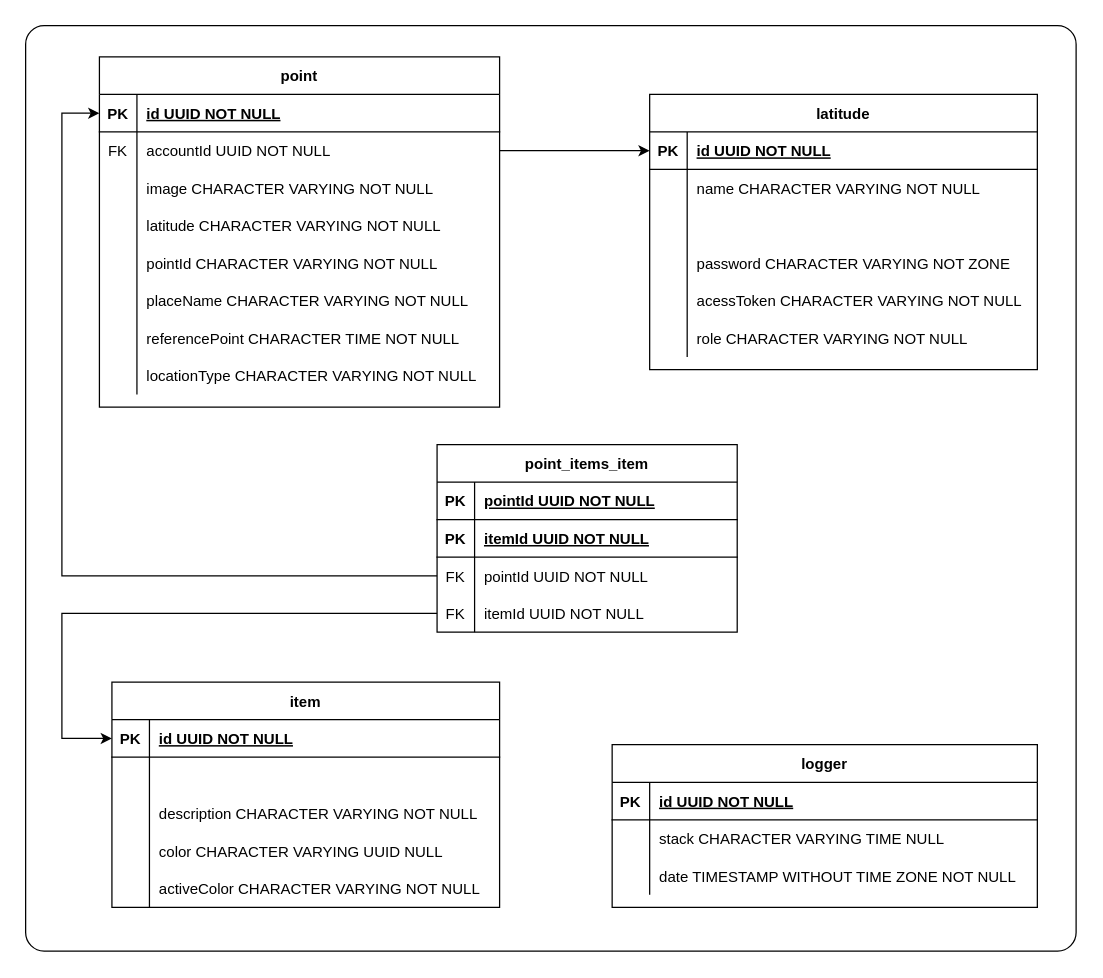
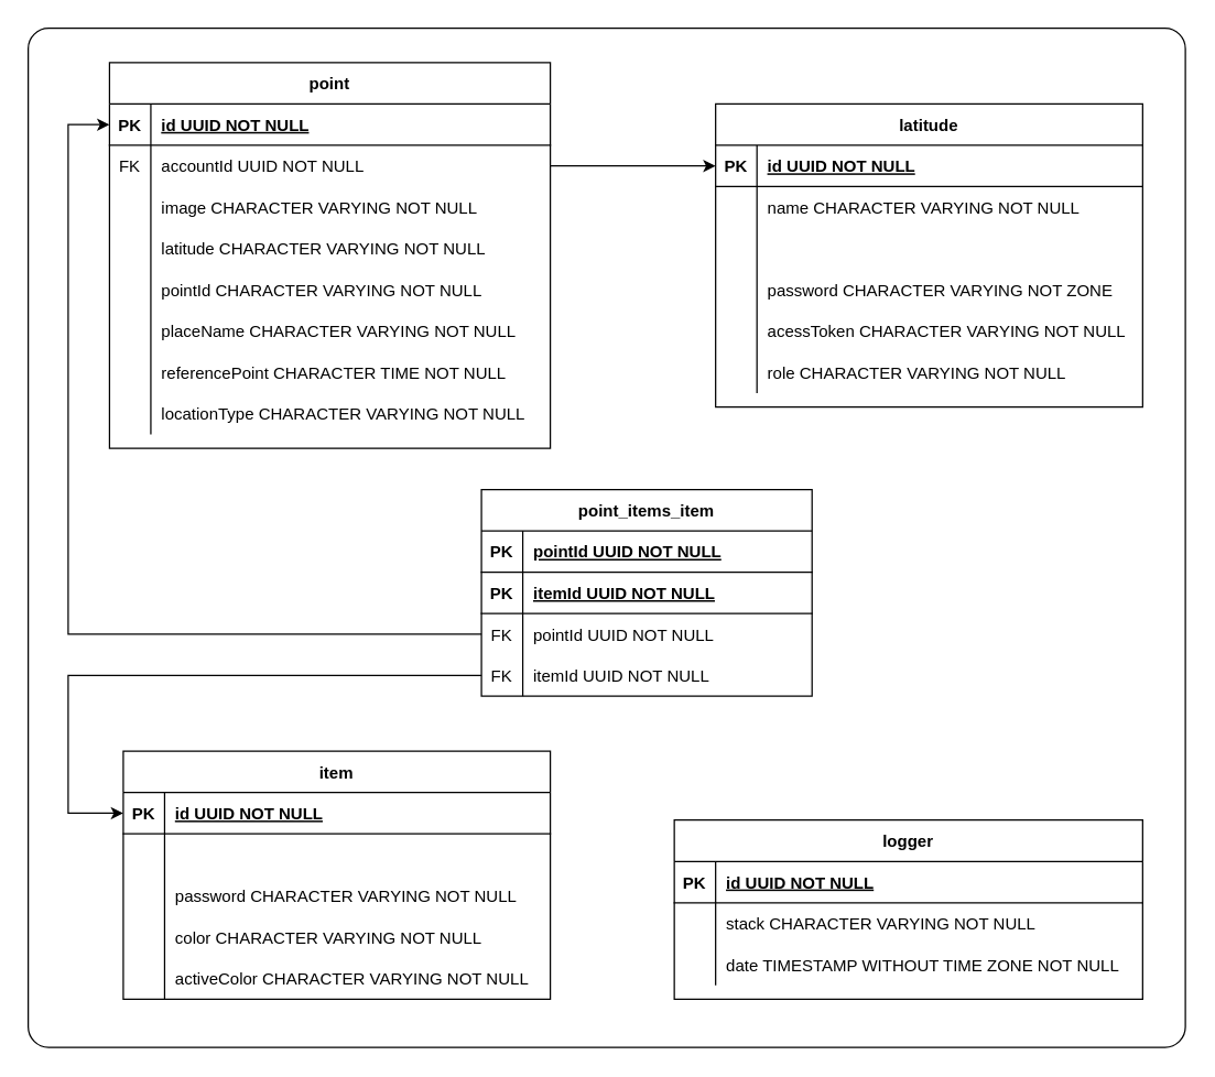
  <mxCell id="0" />
  <mxCell id="1" parent="0" />
  <mxCell id="2" value="point" style="shape=table;startSize=30;container=1;collapsible=1;childLayout=tableLayout;fixedRows=1;rowLines=0;fontStyle=1;align=center;resizeLast=1;" parent="1" vertex="1"><mxGeometry x="79" y="45" width="320" height="280" as="geometry"><mxRectangle x="70" y="120" width="70" height="30" as="alternateBounds" /></mxGeometry></mxCell>
  <mxCell id="3" value="" style="shape=partialRectangle;collapsible=0;dropTarget=0;pointerEvents=0;fillColor=none;points=[[0,0.5],[1,0.5]];portConstraint=eastwest;top=0;left=0;right=0;bottom=1;" parent="2" vertex="1"><mxGeometry y="30" width="320" height="30" as="geometry" /></mxCell>
  <mxCell id="4" value="PK" style="shape=partialRectangle;overflow=hidden;connectable=0;fillColor=none;top=0;left=0;bottom=0;right=0;fontStyle=1;" parent="3" vertex="1"><mxGeometry width="30" height="30" as="geometry" /></mxCell>
  <mxCell id="5" value="id UUID NOT NULL " style="shape=partialRectangle;overflow=hidden;connectable=0;fillColor=none;top=0;left=0;bottom=0;right=0;align=left;spacingLeft=6;fontStyle=5;" parent="3" vertex="1"><mxGeometry x="30" width="290" height="30" as="geometry" /></mxCell>
  <mxCell id="6" value="" style="shape=partialRectangle;collapsible=0;dropTarget=0;pointerEvents=0;fillColor=none;points=[[0,0.5],[1,0.5]];portConstraint=eastwest;top=0;left=0;right=0;bottom=0;" parent="2" vertex="1"><mxGeometry y="60" width="320" height="30" as="geometry" /></mxCell>
  <mxCell id="7" value="FK" style="shape=partialRectangle;overflow=hidden;connectable=0;fillColor=none;top=0;left=0;bottom=0;right=0;" parent="6" vertex="1"><mxGeometry width="30" height="30" as="geometry" /></mxCell>
  <mxCell id="8" value="accountId UUID NOT NULL" style="shape=partialRectangle;overflow=hidden;connectable=0;fillColor=none;top=0;left=0;bottom=0;right=0;align=left;spacingLeft=6;" parent="6" vertex="1"><mxGeometry x="30" width="290" height="30" as="geometry" /></mxCell>
  <mxCell id="9" value="" style="shape=partialRectangle;collapsible=0;dropTarget=0;pointerEvents=0;fillColor=none;points=[[0,0.5],[1,0.5]];portConstraint=eastwest;top=0;left=0;right=0;bottom=0;" parent="2" vertex="1"><mxGeometry y="90" width="320" height="30" as="geometry" /></mxCell>
  <mxCell id="10" value="" style="shape=partialRectangle;overflow=hidden;connectable=0;fillColor=none;top=0;left=0;bottom=0;right=0;" parent="9" vertex="1"><mxGeometry width="30" height="30" as="geometry" /></mxCell>
  <mxCell id="11" value="image CHARACTER VARYING NOT NULL" style="shape=partialRectangle;overflow=hidden;connectable=0;fillColor=none;top=0;left=0;bottom=0;right=0;align=left;spacingLeft=6;" parent="9" vertex="1"><mxGeometry x="30" width="290" height="30" as="geometry" /></mxCell>
  <mxCell id="12" value="" style="shape=partialRectangle;collapsible=0;dropTarget=0;pointerEvents=0;fillColor=none;points=[[0,0.5],[1,0.5]];portConstraint=eastwest;top=0;left=0;right=0;bottom=0;" parent="2" vertex="1"><mxGeometry y="120" width="320" height="30" as="geometry" /></mxCell>
  <mxCell id="13" value="" style="shape=partialRectangle;overflow=hidden;connectable=0;fillColor=none;top=0;left=0;bottom=0;right=0;" parent="12" vertex="1"><mxGeometry width="30" height="30" as="geometry" /></mxCell>
  <mxCell id="14" value="latitude CHARACTER VARYING NOT NULL" style="shape=partialRectangle;overflow=hidden;connectable=0;fillColor=none;top=0;left=0;bottom=0;right=0;align=left;spacingLeft=6;" parent="12" vertex="1"><mxGeometry x="30" width="290" height="30" as="geometry" /></mxCell>
  <mxCell id="15" value="" style="shape=partialRectangle;collapsible=0;dropTarget=0;pointerEvents=0;fillColor=none;points=[[0,0.5],[1,0.5]];portConstraint=eastwest;top=0;left=0;right=0;bottom=0;" parent="2" vertex="1"><mxGeometry y="150" width="320" height="30" as="geometry" /></mxCell>
  <mxCell id="16" value="" style="shape=partialRectangle;overflow=hidden;connectable=0;fillColor=none;top=0;left=0;bottom=0;right=0;" parent="15" vertex="1"><mxGeometry width="30" height="30" as="geometry" /></mxCell>
  <mxCell id="17" value="pointId CHARACTER VARYING NOT NULL" style="shape=partialRectangle;overflow=hidden;connectable=0;fillColor=none;top=0;left=0;bottom=0;right=0;align=left;spacingLeft=6;" parent="15" vertex="1"><mxGeometry x="30" width="290" height="30" as="geometry" /></mxCell>
  <mxCell id="18" value="" style="shape=partialRectangle;collapsible=0;dropTarget=0;pointerEvents=0;fillColor=none;points=[[0,0.5],[1,0.5]];portConstraint=eastwest;top=0;left=0;right=0;bottom=0;" parent="2" vertex="1"><mxGeometry y="180" width="320" height="30" as="geometry" /></mxCell>
  <mxCell id="19" value="" style="shape=partialRectangle;overflow=hidden;connectable=0;fillColor=none;top=0;left=0;bottom=0;right=0;" parent="18" vertex="1"><mxGeometry width="30" height="30" as="geometry" /></mxCell>
  <mxCell id="20" value="placeName CHARACTER VARYING NOT NULL" style="shape=partialRectangle;overflow=hidden;connectable=0;fillColor=none;top=0;left=0;bottom=0;right=0;align=left;spacingLeft=6;" parent="18" vertex="1"><mxGeometry x="30" width="290" height="30" as="geometry" /></mxCell>
  <mxCell id="21" value="" style="shape=partialRectangle;collapsible=0;dropTarget=0;pointerEvents=0;fillColor=none;points=[[0,0.5],[1,0.5]];portConstraint=eastwest;top=0;left=0;right=0;bottom=0;" parent="2" vertex="1"><mxGeometry y="210" width="320" height="30" as="geometry" /></mxCell>
  <mxCell id="22" value="" style="shape=partialRectangle;overflow=hidden;connectable=0;fillColor=none;top=0;left=0;bottom=0;right=0;" parent="21" vertex="1"><mxGeometry width="30" height="30" as="geometry" /></mxCell>
  <mxCell id="23" value="referencePoint CHARACTER TIME NOT NULL" style="shape=partialRectangle;overflow=hidden;connectable=0;fillColor=none;top=0;left=0;bottom=0;right=0;align=left;spacingLeft=6;" parent="21" vertex="1"><mxGeometry x="30" width="290" height="30" as="geometry" /></mxCell>
  <mxCell id="24" value="" style="shape=partialRectangle;collapsible=0;dropTarget=0;pointerEvents=0;fillColor=none;points=[[0,0.5],[1,0.5]];portConstraint=eastwest;top=0;left=0;right=0;bottom=0;" parent="2" vertex="1"><mxGeometry y="240" width="320" height="30" as="geometry" /></mxCell>
  <mxCell id="25" value="" style="shape=partialRectangle;overflow=hidden;connectable=0;fillColor=none;top=0;left=0;bottom=0;right=0;" parent="24" vertex="1"><mxGeometry width="30" height="30" as="geometry" /></mxCell>
  <mxCell id="26" value="locationType CHARACTER VARYING NOT NULL" style="shape=partialRectangle;overflow=hidden;connectable=0;fillColor=none;top=0;left=0;bottom=0;right=0;align=left;spacingLeft=6;" parent="24" vertex="1"><mxGeometry x="30" width="290" height="30" as="geometry" /></mxCell>
  <mxCell id="27" style="edgeStyle=orthogonalEdgeStyle;rounded=0;orthogonalLoop=1;jettySize=auto;html=1;exitX=1;exitY=0.5;exitDx=0;exitDy=0;entryX=0;entryY=0.5;entryDx=0;entryDy=0;" parent="1" source="6" target="29" edge="1"><mxGeometry relative="1" as="geometry" /></mxCell>
  <mxCell id="28" value="latitude" style="shape=table;startSize=30;container=1;collapsible=1;childLayout=tableLayout;fixedRows=1;rowLines=0;fontStyle=1;align=center;resizeLast=1;" parent="1" vertex="1"><mxGeometry x="519" y="75" width="310" height="220.0" as="geometry"><mxRectangle x="70" y="120" width="70" height="30" as="alternateBounds" /></mxGeometry></mxCell>
  <mxCell id="29" value="" style="shape=partialRectangle;collapsible=0;dropTarget=0;pointerEvents=0;fillColor=none;points=[[0,0.5],[1,0.5]];portConstraint=eastwest;top=0;left=0;right=0;bottom=1;" parent="28" vertex="1"><mxGeometry y="30" width="310" height="30" as="geometry" /></mxCell>
  <mxCell id="30" value="PK" style="shape=partialRectangle;overflow=hidden;connectable=0;fillColor=none;top=0;left=0;bottom=0;right=0;fontStyle=1;" parent="29" vertex="1"><mxGeometry width="30" height="30" as="geometry" /></mxCell>
  <mxCell id="31" value="id UUID NOT NULL " style="shape=partialRectangle;overflow=hidden;connectable=0;fillColor=none;top=0;left=0;bottom=0;right=0;align=left;spacingLeft=6;fontStyle=5;" parent="29" vertex="1"><mxGeometry x="30" width="280" height="30" as="geometry" /></mxCell>
  <mxCell id="32" value="" style="shape=partialRectangle;collapsible=0;dropTarget=0;pointerEvents=0;fillColor=none;points=[[0,0.5],[1,0.5]];portConstraint=eastwest;top=0;left=0;right=0;bottom=0;" parent="28" vertex="1"><mxGeometry y="60" width="310" height="30" as="geometry" /></mxCell>
  <mxCell id="33" value="" style="shape=partialRectangle;overflow=hidden;connectable=0;fillColor=none;top=0;left=0;bottom=0;right=0;" parent="32" vertex="1"><mxGeometry width="30" height="30" as="geometry" /></mxCell>
  <mxCell id="34" value="name CHARACTER VARYING NOT NULL" style="shape=partialRectangle;overflow=hidden;connectable=0;fillColor=none;top=0;left=0;bottom=0;right=0;align=left;spacingLeft=6;" parent="32" vertex="1"><mxGeometry x="30" width="280" height="30" as="geometry" /></mxCell>
  <mxCell id="35" value="" style="shape=partialRectangle;collapsible=0;dropTarget=0;pointerEvents=0;fillColor=none;points=[[0,0.5],[1,0.5]];portConstraint=eastwest;top=0;left=0;right=0;bottom=0;" parent="28" vertex="1"><mxGeometry y="90" width="310" height="30" as="geometry" /></mxCell>
  <mxCell id="36" value="" style="shape=partialRectangle;overflow=hidden;connectable=0;fillColor=none;top=0;left=0;bottom=0;right=0;" parent="35" vertex="1"><mxGeometry width="30" height="30" as="geometry" /></mxCell>
  <mxCell id="37" value="" style="shape=partialRectangle;collapsible=0;dropTarget=0;pointerEvents=0;fillColor=none;points=[[0,0.5],[1,0.5]];portConstraint=eastwest;top=0;left=0;right=0;bottom=0;" parent="28" vertex="1"><mxGeometry y="120" width="310" height="30" as="geometry" /></mxCell>
  <mxCell id="38" value="" style="shape=partialRectangle;overflow=hidden;connectable=0;fillColor=none;top=0;left=0;bottom=0;right=0;" parent="37" vertex="1"><mxGeometry width="30" height="30" as="geometry" /></mxCell>
  <mxCell id="39" value="password CHARACTER VARYING NOT ZONE" style="shape=partialRectangle;overflow=hidden;connectable=0;fillColor=none;top=0;left=0;bottom=0;right=0;align=left;spacingLeft=6;" parent="37" vertex="1"><mxGeometry x="30" width="280" height="30" as="geometry" /></mxCell>
  <mxCell id="40" value="" style="shape=partialRectangle;collapsible=0;dropTarget=0;pointerEvents=0;fillColor=none;points=[[0,0.5],[1,0.5]];portConstraint=eastwest;top=0;left=0;right=0;bottom=0;" parent="28" vertex="1"><mxGeometry y="150" width="310" height="30" as="geometry" /></mxCell>
  <mxCell id="41" value="" style="shape=partialRectangle;overflow=hidden;connectable=0;fillColor=none;top=0;left=0;bottom=0;right=0;" parent="40" vertex="1"><mxGeometry width="30" height="30" as="geometry" /></mxCell>
  <mxCell id="42" value="acessToken CHARACTER VARYING NOT NULL" style="shape=partialRectangle;overflow=hidden;connectable=0;fillColor=none;top=0;left=0;bottom=0;right=0;align=left;spacingLeft=6;" parent="40" vertex="1"><mxGeometry x="30" width="280" height="30" as="geometry" /></mxCell>
  <mxCell id="43" value="" style="shape=partialRectangle;collapsible=0;dropTarget=0;pointerEvents=0;fillColor=none;points=[[0,0.5],[1,0.5]];portConstraint=eastwest;top=0;left=0;right=0;bottom=0;" parent="28" vertex="1"><mxGeometry y="180" width="310" height="30" as="geometry" /></mxCell>
  <mxCell id="44" value="" style="shape=partialRectangle;overflow=hidden;connectable=0;fillColor=none;top=0;left=0;bottom=0;right=0;" parent="43" vertex="1"><mxGeometry width="30" height="30" as="geometry" /></mxCell>
  <mxCell id="45" value="role CHARACTER VARYING NOT NULL" style="shape=partialRectangle;overflow=hidden;connectable=0;fillColor=none;top=0;left=0;bottom=0;right=0;align=left;spacingLeft=6;" parent="43" vertex="1"><mxGeometry x="30" width="280" height="30" as="geometry" /></mxCell>
  <mxCell id="46" style="edgeStyle=orthogonalEdgeStyle;rounded=0;orthogonalLoop=1;jettySize=auto;html=1;exitX=0;exitY=0.5;exitDx=0;exitDy=0;entryX=0;entryY=0.5;entryDx=0;entryDy=0;" parent="1" source="79" target="3" edge="1"><mxGeometry relative="1" as="geometry"><Array as="points"><mxPoint x="49" y="460" /><mxPoint x="49" y="90" /></Array></mxGeometry></mxCell>
  <mxCell id="47" value="item" style="shape=table;startSize=30;container=1;collapsible=1;childLayout=tableLayout;fixedRows=1;rowLines=0;fontStyle=1;align=center;resizeLast=1;" parent="1" vertex="1"><mxGeometry x="89" y="545" width="310" height="180" as="geometry" /></mxCell>
  <mxCell id="48" value="" style="shape=partialRectangle;collapsible=0;dropTarget=0;pointerEvents=0;fillColor=none;points=[[0,0.5],[1,0.5]];portConstraint=eastwest;top=0;left=0;right=0;bottom=1;" parent="47" vertex="1"><mxGeometry y="30" width="310" height="30" as="geometry" /></mxCell>
  <mxCell id="49" value="PK" style="shape=partialRectangle;overflow=hidden;connectable=0;fillColor=none;top=0;left=0;bottom=0;right=0;fontStyle=1;" parent="48" vertex="1"><mxGeometry width="30" height="30" as="geometry" /></mxCell>
  <mxCell id="50" value="id UUID NOT NULL" style="shape=partialRectangle;overflow=hidden;connectable=0;fillColor=none;top=0;left=0;bottom=0;right=0;align=left;spacingLeft=6;fontStyle=5;" parent="48" vertex="1"><mxGeometry x="30" width="280" height="30" as="geometry" /></mxCell>
  <mxCell id="51" value="" style="shape=partialRectangle;collapsible=0;dropTarget=0;pointerEvents=0;fillColor=none;points=[[0,0.5],[1,0.5]];portConstraint=eastwest;top=0;left=0;right=0;bottom=0;" parent="47" vertex="1"><mxGeometry y="60" width="310" height="30" as="geometry" /></mxCell>
  <mxCell id="52" value="" style="shape=partialRectangle;overflow=hidden;connectable=0;fillColor=none;top=0;left=0;bottom=0;right=0;" parent="51" vertex="1"><mxGeometry width="30" height="30" as="geometry" /></mxCell>
  <mxCell id="53" value="" style="shape=partialRectangle;collapsible=0;dropTarget=0;pointerEvents=0;fillColor=none;points=[[0,0.5],[1,0.5]];portConstraint=eastwest;top=0;left=0;right=0;bottom=0;" parent="47" vertex="1"><mxGeometry y="90" width="310" height="30" as="geometry" /></mxCell>
  <mxCell id="54" value="" style="shape=partialRectangle;overflow=hidden;connectable=0;fillColor=none;top=0;left=0;bottom=0;right=0;" parent="53" vertex="1"><mxGeometry width="30" height="30" as="geometry" /></mxCell>
- <mxCell id="55" value="description CHARACTER VARYING NOT NULL" style="shape=partialRectangle;overflow=hidden;connectable=0;fillColor=none;top=0;left=0;bottom=0;right=0;align=left;spacingLeft=6;" parent="53" vertex="1"><mxGeometry x="30" width="280" height="30" as="geometry" /></mxCell>
+ <mxCell id="55" value="password CHARACTER VARYING NOT NULL" style="shape=partialRectangle;overflow=hidden;connectable=0;fillColor=none;top=0;left=0;bottom=0;right=0;align=left;spacingLeft=6;" parent="53" vertex="1"><mxGeometry x="30" width="280" height="30" as="geometry" /></mxCell>
  <mxCell id="56" value="" style="shape=partialRectangle;collapsible=0;dropTarget=0;pointerEvents=0;fillColor=none;points=[[0,0.5],[1,0.5]];portConstraint=eastwest;top=0;left=0;right=0;bottom=0;" parent="47" vertex="1"><mxGeometry y="120" width="310" height="30" as="geometry" /></mxCell>
  <mxCell id="57" value="" style="shape=partialRectangle;overflow=hidden;connectable=0;fillColor=none;top=0;left=0;bottom=0;right=0;" parent="56" vertex="1"><mxGeometry width="30" height="30" as="geometry" /></mxCell>
- <mxCell id="58" value="color CHARACTER VARYING UUID NULL" style="shape=partialRectangle;overflow=hidden;connectable=0;fillColor=none;top=0;left=0;bottom=0;right=0;align=left;spacingLeft=6;" parent="56" vertex="1"><mxGeometry x="30" width="280" height="30" as="geometry" /></mxCell>
+ <mxCell id="58" value="color CHARACTER VARYING NOT NULL" style="shape=partialRectangle;overflow=hidden;connectable=0;fillColor=none;top=0;left=0;bottom=0;right=0;align=left;spacingLeft=6;" parent="56" vertex="1"><mxGeometry x="30" width="280" height="30" as="geometry" /></mxCell>
  <mxCell id="59" value="" style="shape=partialRectangle;collapsible=0;dropTarget=0;pointerEvents=0;fillColor=none;points=[[0,0.5],[1,0.5]];portConstraint=eastwest;top=0;left=0;right=0;bottom=0;" parent="47" vertex="1"><mxGeometry y="150" width="310" height="30" as="geometry" /></mxCell>
  <mxCell id="60" value="" style="shape=partialRectangle;overflow=hidden;connectable=0;fillColor=none;top=0;left=0;bottom=0;right=0;" parent="59" vertex="1"><mxGeometry width="30" height="30" as="geometry" /></mxCell>
  <mxCell id="61" value="activeColor CHARACTER VARYING NOT NULL" style="shape=partialRectangle;overflow=hidden;connectable=0;fillColor=none;top=0;left=0;bottom=0;right=0;align=left;spacingLeft=6;" parent="59" vertex="1"><mxGeometry x="30" width="280" height="30" as="geometry" /></mxCell>
  <mxCell id="62" value="logger" style="shape=table;startSize=30;container=1;collapsible=1;childLayout=tableLayout;fixedRows=1;rowLines=0;fontStyle=1;align=center;resizeLast=1;" parent="1" vertex="1"><mxGeometry x="489" y="595" width="340" height="130" as="geometry" /></mxCell>
  <mxCell id="63" value="" style="shape=partialRectangle;collapsible=0;dropTarget=0;pointerEvents=0;fillColor=none;points=[[0,0.5],[1,0.5]];portConstraint=eastwest;top=0;left=0;right=0;bottom=1;" parent="62" vertex="1"><mxGeometry y="30" width="340" height="30" as="geometry" /></mxCell>
  <mxCell id="64" value="PK" style="shape=partialRectangle;overflow=hidden;connectable=0;fillColor=none;top=0;left=0;bottom=0;right=0;fontStyle=1;" parent="63" vertex="1"><mxGeometry width="30" height="30" as="geometry" /></mxCell>
  <mxCell id="65" value="id UUID NOT NULL" style="shape=partialRectangle;overflow=hidden;connectable=0;fillColor=none;top=0;left=0;bottom=0;right=0;align=left;spacingLeft=6;fontStyle=5;" parent="63" vertex="1"><mxGeometry x="30" width="310" height="30" as="geometry" /></mxCell>
  <mxCell id="66" value="" style="shape=partialRectangle;collapsible=0;dropTarget=0;pointerEvents=0;fillColor=none;points=[[0,0.5],[1,0.5]];portConstraint=eastwest;top=0;left=0;right=0;bottom=0;" parent="62" vertex="1"><mxGeometry y="60" width="340" height="30" as="geometry" /></mxCell>
  <mxCell id="67" value="" style="shape=partialRectangle;overflow=hidden;connectable=0;fillColor=none;top=0;left=0;bottom=0;right=0;" parent="66" vertex="1"><mxGeometry width="30" height="30" as="geometry" /></mxCell>
- <mxCell id="68" value="stack CHARACTER VARYING TIME NULL" style="shape=partialRectangle;overflow=hidden;connectable=0;fillColor=none;top=0;left=0;bottom=0;right=0;align=left;spacingLeft=6;" parent="66" vertex="1"><mxGeometry x="30" width="310" height="30" as="geometry" /></mxCell>
+ <mxCell id="68" value="stack CHARACTER VARYING NOT NULL" style="shape=partialRectangle;overflow=hidden;connectable=0;fillColor=none;top=0;left=0;bottom=0;right=0;align=left;spacingLeft=6;" parent="66" vertex="1"><mxGeometry x="30" width="310" height="30" as="geometry" /></mxCell>
  <mxCell id="69" value="" style="shape=partialRectangle;collapsible=0;dropTarget=0;pointerEvents=0;fillColor=none;points=[[0,0.5],[1,0.5]];portConstraint=eastwest;top=0;left=0;right=0;bottom=0;" parent="62" vertex="1"><mxGeometry y="90" width="340" height="30" as="geometry" /></mxCell>
  <mxCell id="70" value="" style="shape=partialRectangle;overflow=hidden;connectable=0;fillColor=none;top=0;left=0;bottom=0;right=0;" parent="69" vertex="1"><mxGeometry width="30" height="30" as="geometry" /></mxCell>
  <mxCell id="71" value="date TIMESTAMP WITHOUT TIME ZONE NOT NULL" style="shape=partialRectangle;overflow=hidden;connectable=0;fillColor=none;top=0;left=0;bottom=0;right=0;align=left;spacingLeft=6;" parent="69" vertex="1"><mxGeometry x="30" width="310" height="30" as="geometry" /></mxCell>
  <mxCell id="72" value="point_items_item" style="shape=table;startSize=30;container=1;collapsible=1;childLayout=tableLayout;fixedRows=1;rowLines=0;fontStyle=1;align=center;resizeLast=1;" parent="1" vertex="1"><mxGeometry x="349" y="355" width="240" height="150" as="geometry"><mxRectangle x="70" y="120" width="70" height="30" as="alternateBounds" /></mxGeometry></mxCell>
  <mxCell id="73" value="" style="shape=partialRectangle;collapsible=0;dropTarget=0;pointerEvents=0;fillColor=none;points=[[0,0.5],[1,0.5]];portConstraint=eastwest;top=0;left=0;right=0;bottom=1;" parent="72" vertex="1"><mxGeometry y="30" width="240" height="30" as="geometry" /></mxCell>
  <mxCell id="74" value="PK" style="shape=partialRectangle;overflow=hidden;connectable=0;fillColor=none;top=0;left=0;bottom=0;right=0;fontStyle=1;" parent="73" vertex="1"><mxGeometry width="30" height="30" as="geometry" /></mxCell>
  <mxCell id="75" value="pointId UUID NOT NULL " style="shape=partialRectangle;overflow=hidden;connectable=0;fillColor=none;top=0;left=0;bottom=0;right=0;align=left;spacingLeft=6;fontStyle=5;" parent="73" vertex="1"><mxGeometry x="30" width="210" height="30" as="geometry" /></mxCell>
  <mxCell id="76" value="" style="shape=partialRectangle;collapsible=0;dropTarget=0;pointerEvents=0;fillColor=none;points=[[0,0.5],[1,0.5]];portConstraint=eastwest;top=0;left=0;right=0;bottom=1;" parent="72" vertex="1"><mxGeometry y="60" width="240" height="30" as="geometry" /></mxCell>
  <mxCell id="77" value="PK" style="shape=partialRectangle;overflow=hidden;connectable=0;fillColor=none;top=0;left=0;bottom=0;right=0;fontStyle=1;" parent="76" vertex="1"><mxGeometry width="30" height="30" as="geometry" /></mxCell>
  <mxCell id="78" value="itemId UUID NOT NULL " style="shape=partialRectangle;overflow=hidden;connectable=0;fillColor=none;top=0;left=0;bottom=0;right=0;align=left;spacingLeft=6;fontStyle=5;" parent="76" vertex="1"><mxGeometry x="30" width="210" height="30" as="geometry" /></mxCell>
  <mxCell id="79" value="" style="shape=partialRectangle;collapsible=0;dropTarget=0;pointerEvents=0;fillColor=none;points=[[0,0.5],[1,0.5]];portConstraint=eastwest;top=0;left=0;right=0;bottom=0;" parent="72" vertex="1"><mxGeometry y="90" width="240" height="30" as="geometry" /></mxCell>
  <mxCell id="80" value="FK" style="shape=partialRectangle;overflow=hidden;connectable=0;fillColor=none;top=0;left=0;bottom=0;right=0;" parent="79" vertex="1"><mxGeometry width="30" height="30" as="geometry" /></mxCell>
  <mxCell id="81" value="pointId UUID NOT NULL" style="shape=partialRectangle;overflow=hidden;connectable=0;fillColor=none;top=0;left=0;bottom=0;right=0;align=left;spacingLeft=6;" parent="79" vertex="1"><mxGeometry x="30" width="210" height="30" as="geometry" /></mxCell>
  <mxCell id="82" value="" style="shape=partialRectangle;collapsible=0;dropTarget=0;pointerEvents=0;fillColor=none;points=[[0,0.5],[1,0.5]];portConstraint=eastwest;top=0;left=0;right=0;bottom=0;" parent="72" vertex="1"><mxGeometry y="120" width="240" height="30" as="geometry" /></mxCell>
  <mxCell id="83" value="FK" style="shape=partialRectangle;overflow=hidden;connectable=0;fillColor=none;top=0;left=0;bottom=0;right=0;" parent="82" vertex="1"><mxGeometry width="30" height="30" as="geometry" /></mxCell>
  <mxCell id="84" value="itemId UUID NOT NULL" style="shape=partialRectangle;overflow=hidden;connectable=0;fillColor=none;top=0;left=0;bottom=0;right=0;align=left;spacingLeft=6;" parent="82" vertex="1"><mxGeometry x="30" width="210" height="30" as="geometry" /></mxCell>
  <mxCell id="85" style="edgeStyle=orthogonalEdgeStyle;rounded=0;orthogonalLoop=1;jettySize=auto;html=1;exitX=0;exitY=0.5;exitDx=0;exitDy=0;entryX=0;entryY=0.5;entryDx=0;entryDy=0;" edge="1" parent="1" source="82" target="48"><mxGeometry relative="1" as="geometry"><Array as="points"><mxPoint x="49" y="490" /><mxPoint x="49" y="590" /></Array></mxGeometry></mxCell>
  <mxCell id="86" value="" style="rounded=1;whiteSpace=wrap;html=1;fillColor=none;arcSize=2;" vertex="1" parent="1"><mxGeometry x="20" y="20" width="840" height="740" as="geometry" /></mxCell>
